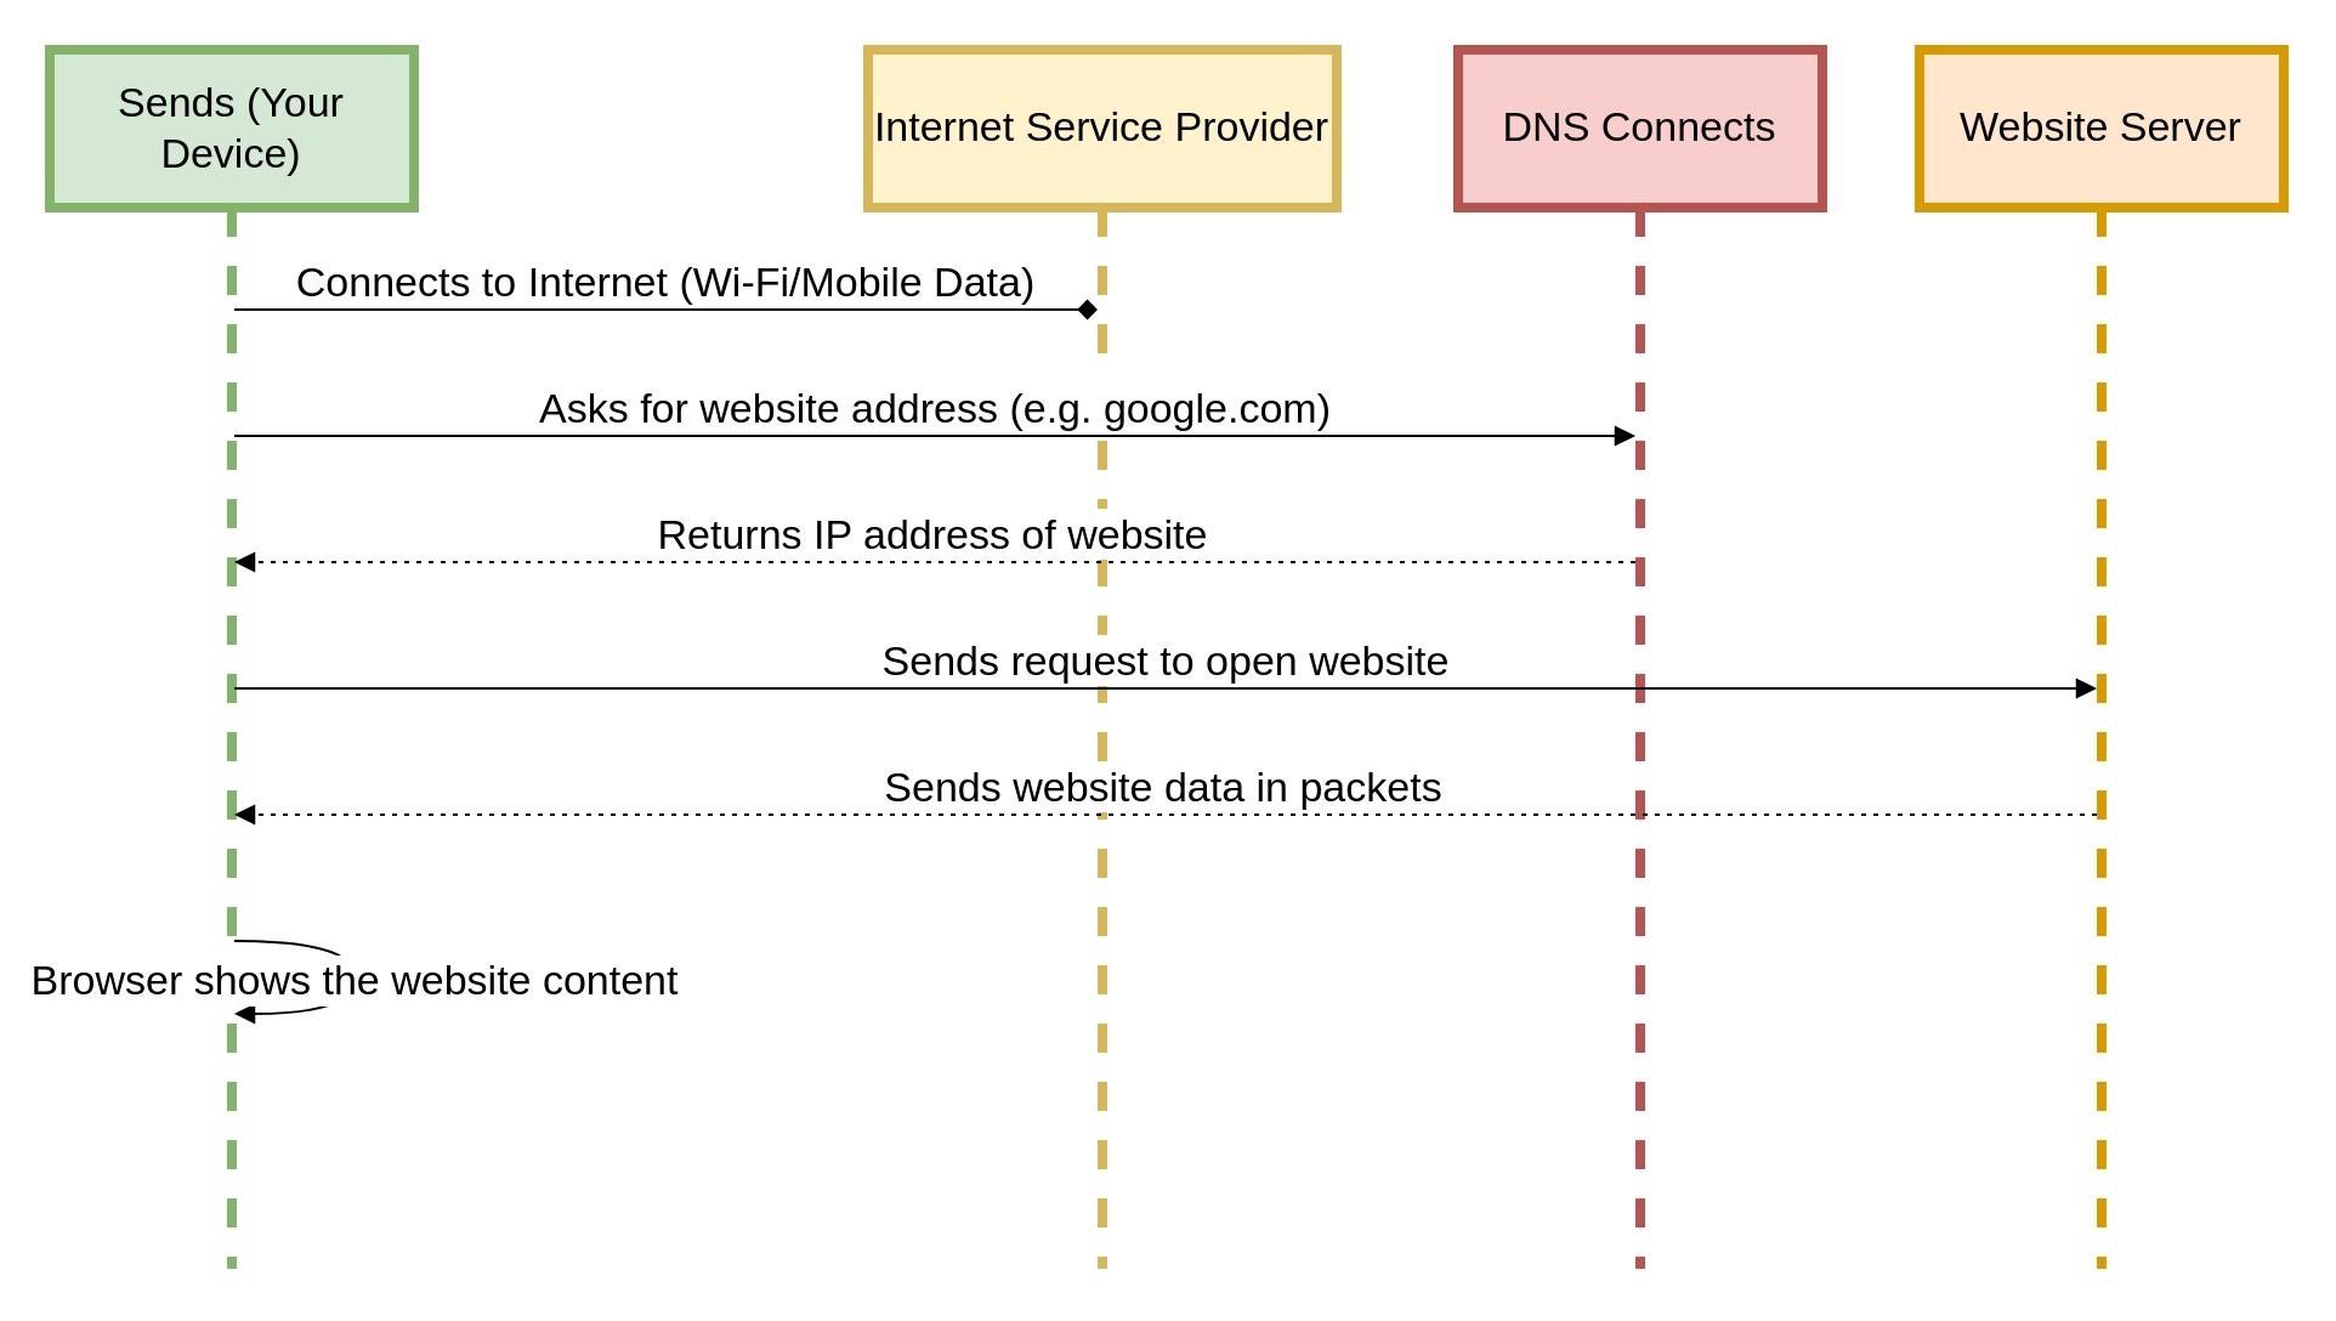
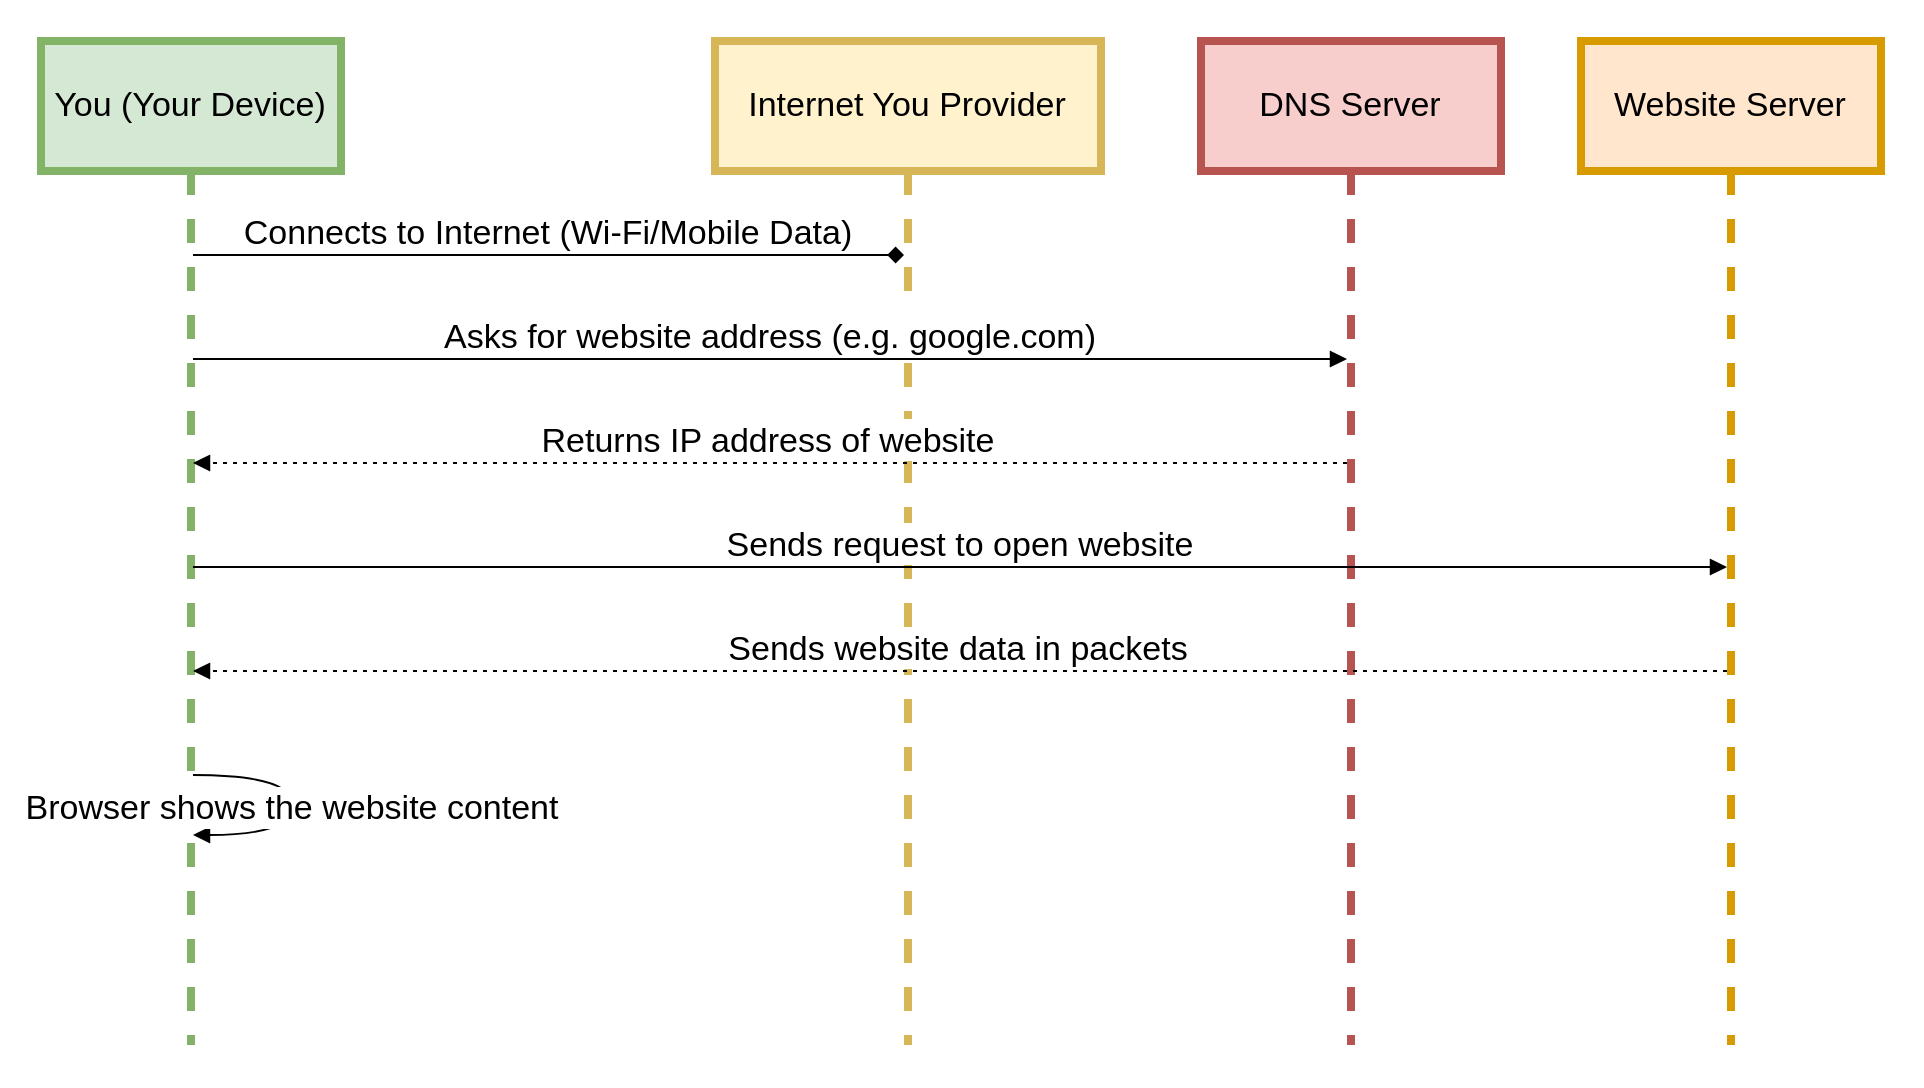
  <mxCell id="0" />
  <mxCell id="1" parent="0" />
- <mxCell id="2" value="Sends (Your Device)" style="shape=umlLifeline;perimeter=lifelinePerimeter;whiteSpace=wrap;container=1;dropTarget=0;collapsible=0;recursiveResize=0;outlineConnect=0;portConstraint=eastwest;newEdgeStyle={&quot;edgeStyle&quot;:&quot;elbowEdgeStyle&quot;,&quot;elbow&quot;:&quot;vertical&quot;,&quot;curved&quot;:0,&quot;rounded&quot;:0};size=65;fillColor=#d5e8d4;strokeColor=#82b366;fontSize=17;strokeWidth=4;perimeterSpacing=1;" parent="1" vertex="1"><mxGeometry x="20" y="20" width="150" height="502" as="geometry" /></mxCell>
- <mxCell id="3" value="Internet Service Provider" style="shape=umlLifeline;perimeter=lifelinePerimeter;whiteSpace=wrap;container=1;dropTarget=0;collapsible=0;recursiveResize=0;outlineConnect=0;portConstraint=eastwest;newEdgeStyle={&quot;edgeStyle&quot;:&quot;elbowEdgeStyle&quot;,&quot;elbow&quot;:&quot;vertical&quot;,&quot;curved&quot;:0,&quot;rounded&quot;:0};size=65;fillColor=#fff2cc;strokeColor=#d6b656;fontSize=17;strokeWidth=4;perimeterSpacing=1;" parent="1" vertex="1"><mxGeometry x="357" y="20" width="193" height="502" as="geometry" /></mxCell>
- <mxCell id="4" value="DNS Connects" style="shape=umlLifeline;perimeter=lifelinePerimeter;whiteSpace=wrap;container=1;dropTarget=0;collapsible=0;recursiveResize=0;outlineConnect=0;portConstraint=eastwest;newEdgeStyle={&quot;edgeStyle&quot;:&quot;elbowEdgeStyle&quot;,&quot;elbow&quot;:&quot;vertical&quot;,&quot;curved&quot;:0,&quot;rounded&quot;:0};size=65;fillColor=#f8cecc;strokeColor=#b85450;fontSize=17;strokeWidth=4;perimeterSpacing=1;" parent="1" vertex="1"><mxGeometry x="600" y="20" width="150" height="502" as="geometry" /></mxCell>
+ <mxCell id="2" value="You (Your Device)" style="shape=umlLifeline;perimeter=lifelinePerimeter;whiteSpace=wrap;container=1;dropTarget=0;collapsible=0;recursiveResize=0;outlineConnect=0;portConstraint=eastwest;newEdgeStyle={&quot;edgeStyle&quot;:&quot;elbowEdgeStyle&quot;,&quot;elbow&quot;:&quot;vertical&quot;,&quot;curved&quot;:0,&quot;rounded&quot;:0};size=65;fillColor=#d5e8d4;strokeColor=#82b366;fontSize=17;strokeWidth=4;perimeterSpacing=1;" parent="1" vertex="1"><mxGeometry x="20" y="20" width="150" height="502" as="geometry" /></mxCell>
+ <mxCell id="3" value="Internet You Provider" style="shape=umlLifeline;perimeter=lifelinePerimeter;whiteSpace=wrap;container=1;dropTarget=0;collapsible=0;recursiveResize=0;outlineConnect=0;portConstraint=eastwest;newEdgeStyle={&quot;edgeStyle&quot;:&quot;elbowEdgeStyle&quot;,&quot;elbow&quot;:&quot;vertical&quot;,&quot;curved&quot;:0,&quot;rounded&quot;:0};size=65;fillColor=#fff2cc;strokeColor=#d6b656;fontSize=17;strokeWidth=4;perimeterSpacing=1;" parent="1" vertex="1"><mxGeometry x="357" y="20" width="193" height="502" as="geometry" /></mxCell>
+ <mxCell id="4" value="DNS Server" style="shape=umlLifeline;perimeter=lifelinePerimeter;whiteSpace=wrap;container=1;dropTarget=0;collapsible=0;recursiveResize=0;outlineConnect=0;portConstraint=eastwest;newEdgeStyle={&quot;edgeStyle&quot;:&quot;elbowEdgeStyle&quot;,&quot;elbow&quot;:&quot;vertical&quot;,&quot;curved&quot;:0,&quot;rounded&quot;:0};size=65;fillColor=#f8cecc;strokeColor=#b85450;fontSize=17;strokeWidth=4;perimeterSpacing=1;" parent="1" vertex="1"><mxGeometry x="600" y="20" width="150" height="502" as="geometry" /></mxCell>
  <mxCell id="5" value="Website Server" style="shape=umlLifeline;perimeter=lifelinePerimeter;whiteSpace=wrap;container=1;dropTarget=0;collapsible=0;recursiveResize=0;outlineConnect=0;portConstraint=eastwest;newEdgeStyle={&quot;edgeStyle&quot;:&quot;elbowEdgeStyle&quot;,&quot;elbow&quot;:&quot;vertical&quot;,&quot;curved&quot;:0,&quot;rounded&quot;:0};size=65;fillColor=#ffe6cc;strokeColor=#d79b00;fontSize=17;strokeWidth=4;perimeterSpacing=1;" parent="1" vertex="1"><mxGeometry x="790" y="20" width="150" height="502" as="geometry" /></mxCell>
  <mxCell id="6" value="Connects to Internet (Wi-Fi/Mobile Data)" style="verticalAlign=bottom;edgeStyle=elbowEdgeStyle;elbow=vertical;curved=0;rounded=0;endArrow=diamond;fontSize=17;" parent="1" source="2" target="3" edge="1"><mxGeometry relative="1" as="geometry"><Array as="points"><mxPoint x="283" y="127" /></Array></mxGeometry></mxCell>
  <mxCell id="7" value="Asks for website address (e.g. google.com)" style="verticalAlign=bottom;edgeStyle=elbowEdgeStyle;elbow=vertical;curved=0;rounded=0;endArrow=block;fontSize=17;" parent="1" source="2" target="4" edge="1"><mxGeometry relative="1" as="geometry"><Array as="points"><mxPoint x="393" y="179" /></Array></mxGeometry></mxCell>
  <mxCell id="8" value="Returns IP address of website" style="verticalAlign=bottom;edgeStyle=elbowEdgeStyle;elbow=vertical;curved=0;rounded=0;dashed=1;dashPattern=2 3;endArrow=block;fontSize=17;" parent="1" source="4" target="2" edge="1"><mxGeometry relative="1" as="geometry"><Array as="points"><mxPoint x="396" y="231" /></Array></mxGeometry></mxCell>
  <mxCell id="9" value="Sends request to open website" style="verticalAlign=bottom;edgeStyle=elbowEdgeStyle;elbow=vertical;curved=0;rounded=0;endArrow=block;fontSize=17;" parent="1" source="2" target="5" edge="1"><mxGeometry relative="1" as="geometry"><Array as="points"><mxPoint x="493" y="283" /></Array></mxGeometry></mxCell>
  <mxCell id="10" value="Sends website data in packets" style="verticalAlign=bottom;edgeStyle=elbowEdgeStyle;elbow=vertical;curved=0;rounded=0;dashed=1;dashPattern=2 3;endArrow=block;fontSize=17;" parent="1" source="5" target="2" edge="1"><mxGeometry relative="1" as="geometry"><Array as="points"><mxPoint x="496" y="335" /></Array></mxGeometry></mxCell>
  <mxCell id="11" value="Browser shows the website content" style="curved=1;endArrow=block;rounded=0;fontSize=17;" parent="1" source="2" target="2" edge="1"><mxGeometry relative="1" as="geometry"><Array as="points"><mxPoint x="146" y="387" /><mxPoint x="146" y="417" /></Array></mxGeometry></mxCell>
